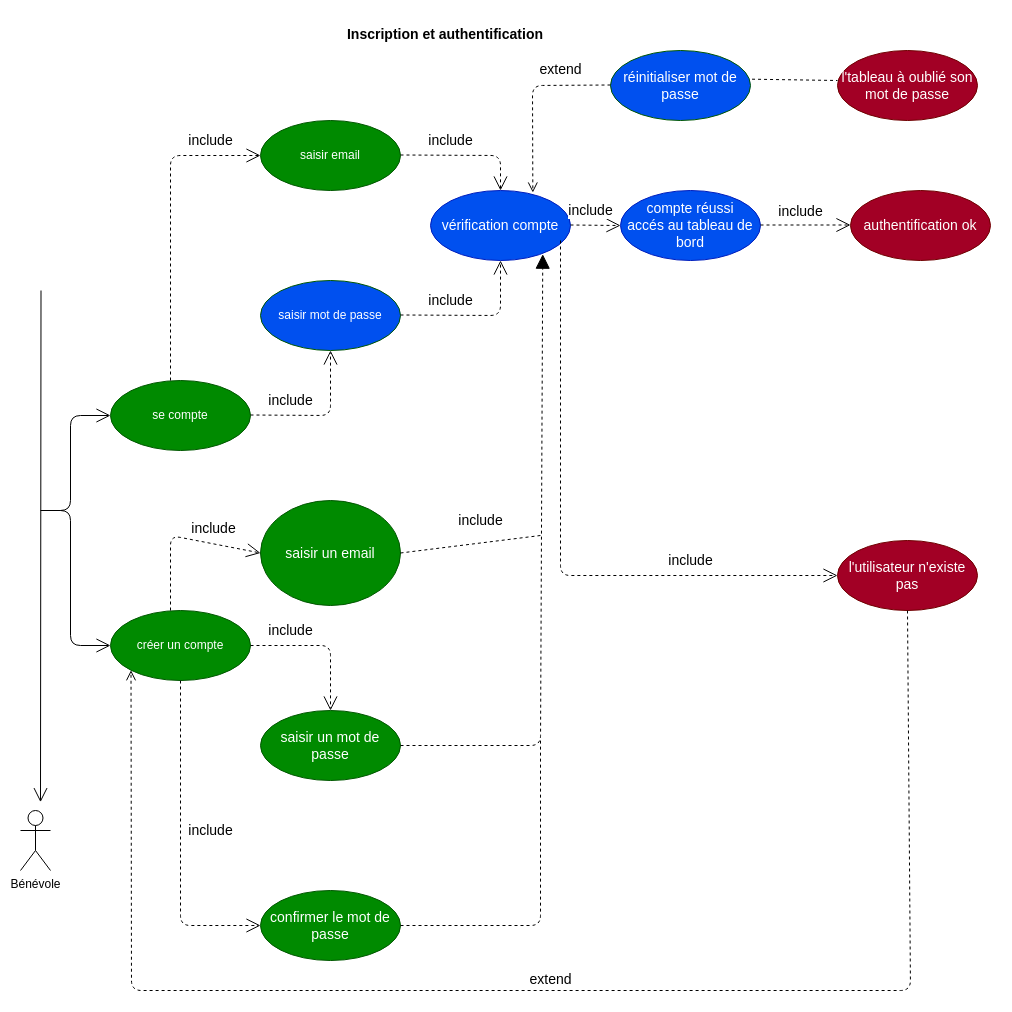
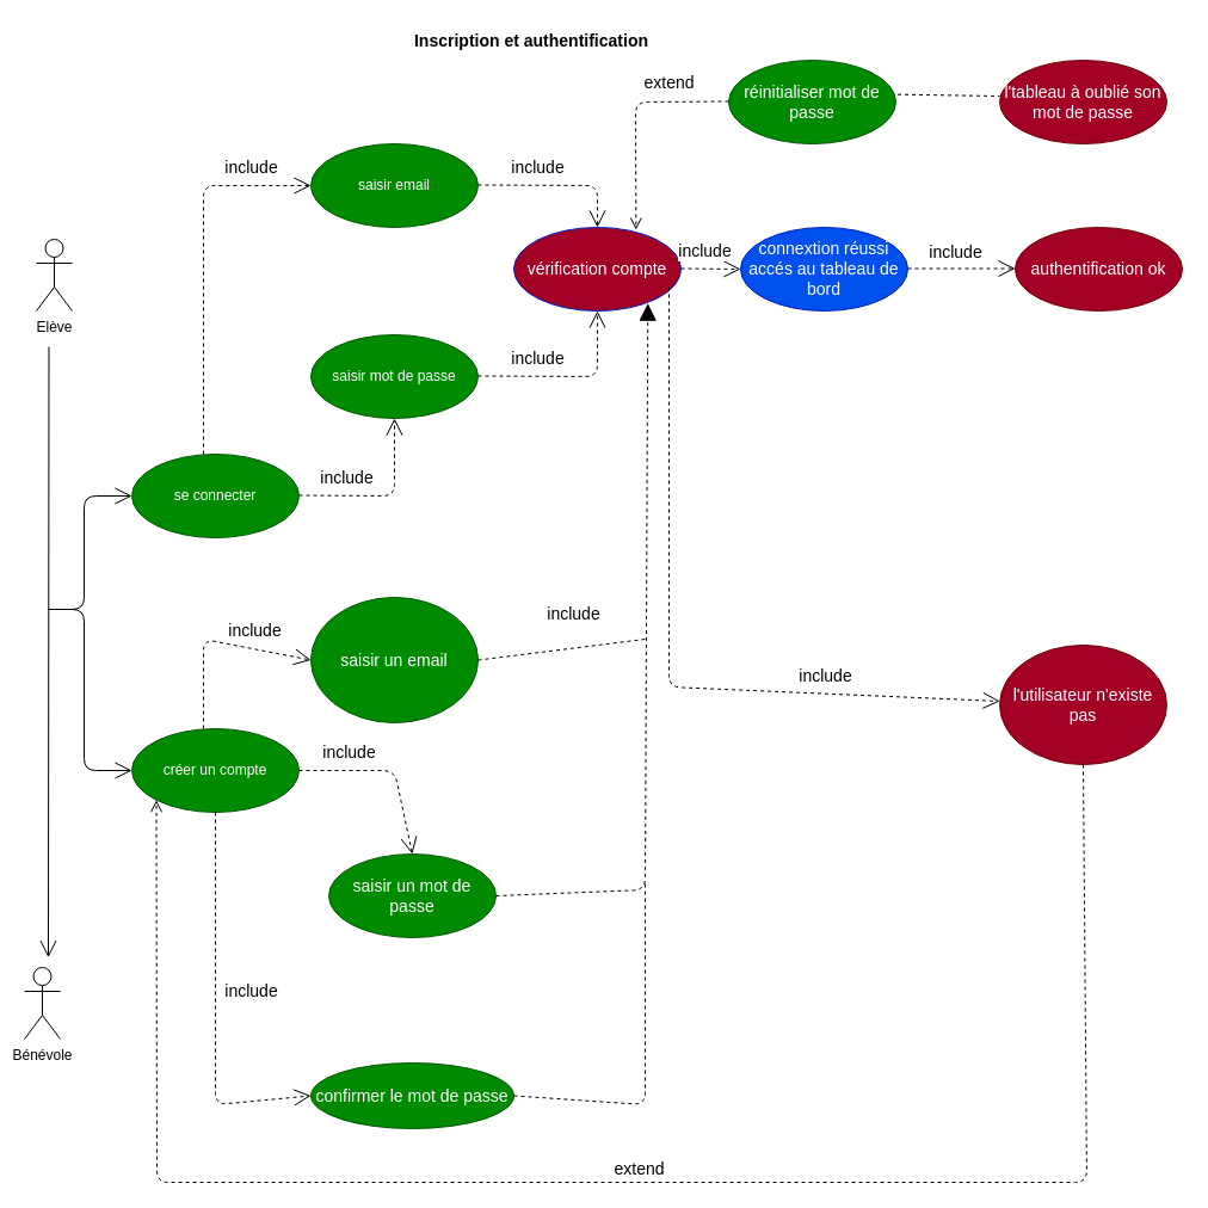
  <mxCell id="0" />
  <mxCell id="1" parent="0" />
  <mxCell id="2" value="Bénévole" style="shape=umlActor;verticalLabelPosition=bottom;verticalAlign=top;html=1;" vertex="1" parent="1"><mxGeometry x="20" y="810" width="30" height="60" as="geometry" /></mxCell>
  <mxCell id="3" value="Inscription et authentification" style="text;align=center;fontStyle=1;verticalAlign=middle;spacingLeft=3;spacingRight=3;strokeColor=none;rotatable=0;points=[[0,0.5],[1,0.5]];portConstraint=eastwest;fontSize=14;" vertex="1" parent="1"><mxGeometry x="410" y="20" width="70" height="26" as="geometry" /></mxCell>
- <mxCell id="4" value="se compte" style="ellipse;whiteSpace=wrap;html=1;fillColor=#008a00;fontColor=#ffffff;strokeColor=#005700;" vertex="1" parent="1"><mxGeometry x="110" y="380" width="140" height="70" as="geometry" /></mxCell>
+ <mxCell id="4" value="se connecter" style="ellipse;whiteSpace=wrap;html=1;fillColor=#008a00;fontColor=#ffffff;strokeColor=#005700;" vertex="1" parent="1"><mxGeometry x="110" y="380" width="140" height="70" as="geometry" /></mxCell>
  <mxCell id="5" value="créer un compte" style="ellipse;whiteSpace=wrap;html=1;fillColor=#008a00;fontColor=#ffffff;strokeColor=#005700;" vertex="1" parent="1"><mxGeometry x="110" y="610" width="140" height="70" as="geometry" /></mxCell>
+ <mxCell id="6" value="Elève" style="shape=umlActor;verticalLabelPosition=bottom;verticalAlign=top;html=1;" vertex="1" parent="1"><mxGeometry x="30" y="200" width="30" height="60" as="geometry" /></mxCell>
  <mxCell id="7" value="" style="endArrow=open;endFill=1;endSize=12;html=1;entryX=0;entryY=0.5;entryDx=0;entryDy=0;startSize=5;" edge="1" parent="1" target="4"><mxGeometry width="160" relative="1" as="geometry"><mxPoint x="50" y="510" as="sourcePoint" /><mxPoint x="200" y="510" as="targetPoint" /><Array as="points"><mxPoint x="70" y="510" /><mxPoint x="70" y="415" /></Array></mxGeometry></mxCell>
  <mxCell id="8" value="" style="endArrow=open;endFill=1;endSize=12;html=1;entryX=0;entryY=0.5;entryDx=0;entryDy=0;" edge="1" parent="1" target="5"><mxGeometry width="160" relative="1" as="geometry"><mxPoint x="40" y="510" as="sourcePoint" /><mxPoint x="190" y="520" as="targetPoint" /><Array as="points"><mxPoint x="70" y="510" /><mxPoint x="70" y="645" /></Array></mxGeometry></mxCell>
  <mxCell id="9" value="" style="endArrow=open;endFill=1;endSize=12;html=1;" edge="1" parent="1"><mxGeometry width="160" relative="1" as="geometry"><mxPoint x="40.5" y="290" as="sourcePoint" /><mxPoint x="40" y="801.667" as="targetPoint" /></mxGeometry></mxCell>
  <mxCell id="10" value="saisir email" style="ellipse;whiteSpace=wrap;html=1;fillColor=#008a00;fontColor=#ffffff;strokeColor=#005700;" vertex="1" parent="1"><mxGeometry x="260" y="120" width="140" height="70" as="geometry" /></mxCell>
- <mxCell id="11" value="saisir mot de passe" style="ellipse;whiteSpace=wrap;html=1;fillColor=#0050ef;fontColor=#ffffff;strokeColor=#005700;" vertex="1" parent="1"><mxGeometry x="260" y="280" width="140" height="70" as="geometry" /></mxCell>
+ <mxCell id="11" value="saisir mot de passe" style="ellipse;whiteSpace=wrap;html=1;fillColor=#008a00;fontColor=#ffffff;strokeColor=#005700;" vertex="1" parent="1"><mxGeometry x="260" y="280" width="140" height="70" as="geometry" /></mxCell>
  <mxCell id="12" value="include" style="endArrow=open;endSize=12;dashed=1;html=1;fontSize=14;entryX=0;entryY=0.5;entryDx=0;entryDy=0;" edge="1" parent="1" target="10"><mxGeometry x="0.682" y="15" width="160" relative="1" as="geometry"><mxPoint x="170" y="380" as="sourcePoint" /><mxPoint x="330" y="380" as="targetPoint" /><Array as="points"><mxPoint x="170" y="155" /></Array><mxPoint as="offset" /></mxGeometry></mxCell>
  <mxCell id="13" value="include" style="endArrow=open;endSize=12;dashed=1;html=1;fontSize=14;entryX=0.5;entryY=1;entryDx=0;entryDy=0;" edge="1" parent="1" target="11"><mxGeometry x="-0.45" y="15" width="160" relative="1" as="geometry"><mxPoint x="250" y="414.5" as="sourcePoint" /><mxPoint x="410" y="414.5" as="targetPoint" /><Array as="points"><mxPoint x="330" y="415" /></Array><mxPoint as="offset" /></mxGeometry></mxCell>
  <mxCell id="14" value="saisir un email" style="ellipse;whiteSpace=wrap;html=1;fontSize=14;fillColor=#008a00;fontColor=#ffffff;strokeColor=#005700;" vertex="1" parent="1"><mxGeometry x="260" y="500" width="140" height="105" as="geometry" /></mxCell>
- <mxCell id="15" value="saisir un mot de passe" style="ellipse;whiteSpace=wrap;html=1;fontSize=14;fillColor=#008a00;fontColor=#ffffff;strokeColor=#005700;" vertex="1" parent="1"><mxGeometry x="260" y="710" width="140" height="70" as="geometry" /></mxCell>
- <mxCell id="16" value="confirmer le mot de passe" style="ellipse;whiteSpace=wrap;html=1;fontSize=14;fillColor=#008a00;fontColor=#ffffff;strokeColor=#005700;" vertex="1" parent="1"><mxGeometry x="260" y="890" width="140" height="70" as="geometry" /></mxCell>
+ <mxCell id="15" value="saisir un mot de passe" style="ellipse;whiteSpace=wrap;html=1;fontSize=14;fillColor=#008a00;fontColor=#ffffff;strokeColor=#005700;" vertex="1" parent="1"><mxGeometry x="275" y="715" width="140" height="70" as="geometry" /></mxCell>
+ <mxCell id="16" value="confirmer le mot de passe" style="ellipse;whiteSpace=wrap;html=1;fontSize=14;fillColor=#008a00;fontColor=#ffffff;strokeColor=#005700;" vertex="1" parent="1"><mxGeometry x="260" y="890" width="170" height="55" as="geometry" /></mxCell>
  <mxCell id="17" value="include" style="endArrow=open;endSize=12;dashed=1;html=1;fontSize=14;entryX=0;entryY=0.5;entryDx=0;entryDy=0;" edge="1" parent="1" target="14"><mxGeometry x="0.394" y="15" width="160" relative="1" as="geometry"><mxPoint x="170" y="610" as="sourcePoint" /><mxPoint x="330" y="610" as="targetPoint" /><Array as="points"><mxPoint x="170" y="535" /></Array><mxPoint as="offset" /></mxGeometry></mxCell>
  <mxCell id="18" value="include" style="endArrow=open;endSize=12;dashed=1;html=1;fontSize=14;entryX=0.5;entryY=0;entryDx=0;entryDy=0;exitX=1;exitY=0.5;exitDx=0;exitDy=0;" edge="1" parent="1" source="5" target="15"><mxGeometry x="-0.448" y="15" width="160" relative="1" as="geometry"><mxPoint x="224" y="670" as="sourcePoint" /><mxPoint x="330" y="680" as="targetPoint" /><Array as="points"><mxPoint x="330" y="645" /></Array><mxPoint as="offset" /></mxGeometry></mxCell>
  <mxCell id="19" value="include" style="endArrow=open;endSize=12;dashed=1;html=1;fontSize=14;entryX=0;entryY=0.5;entryDx=0;entryDy=0;" edge="1" parent="1" target="16"><mxGeometry x="-0.077" y="30" width="160" relative="1" as="geometry"><mxPoint x="180" y="680" as="sourcePoint" /><mxPoint x="340" y="680" as="targetPoint" /><Array as="points"><mxPoint x="180" y="925" /></Array><mxPoint as="offset" /></mxGeometry></mxCell>
- <mxCell id="20" value="vérification compte" style="ellipse;whiteSpace=wrap;html=1;fontSize=14;fillColor=#0050ef;fontColor=#ffffff;strokeColor=#001DBC;" vertex="1" parent="1"><mxGeometry x="430" y="190" width="140" height="70" as="geometry" /></mxCell>
+ <mxCell id="20" value="vérification compte" style="ellipse;whiteSpace=wrap;html=1;fontSize=14;fillColor=#a20025;fontColor=#ffffff;strokeColor=#001DBC;" vertex="1" parent="1"><mxGeometry x="430" y="190" width="140" height="70" as="geometry" /></mxCell>
  <mxCell id="21" value="include" style="endArrow=open;endSize=12;dashed=1;html=1;fontSize=14;entryX=0.5;entryY=0;entryDx=0;entryDy=0;" edge="1" parent="1" target="20"><mxGeometry x="-0.26" y="15" width="160" relative="1" as="geometry"><mxPoint x="400" y="154.5" as="sourcePoint" /><mxPoint x="560" y="154.5" as="targetPoint" /><Array as="points"><mxPoint x="500" y="155" /></Array><mxPoint as="offset" /></mxGeometry></mxCell>
  <mxCell id="22" value="include" style="endArrow=open;endSize=12;dashed=1;html=1;fontSize=14;entryX=0.5;entryY=1;entryDx=0;entryDy=0;" edge="1" parent="1" target="20"><mxGeometry x="-0.356" y="15" width="160" relative="1" as="geometry"><mxPoint x="400" y="314.5" as="sourcePoint" /><mxPoint x="560" y="314.5" as="targetPoint" /><Array as="points"><mxPoint x="500" y="315" /></Array><mxPoint as="offset" /></mxGeometry></mxCell>
  <mxCell id="23" value="l'tableau à oublié son mot de passe" style="ellipse;whiteSpace=wrap;html=1;fontSize=14;fillColor=#a20025;fontColor=#ffffff;strokeColor=#6F0000;" vertex="1" parent="1"><mxGeometry x="837" y="50" width="140" height="70" as="geometry" /></mxCell>
- <mxCell id="24" value="l'utilisateur n'existe pas" style="ellipse;whiteSpace=wrap;html=1;fontSize=14;fillColor=#a20025;fontColor=#ffffff;strokeColor=#6F0000;" vertex="1" parent="1"><mxGeometry x="837" y="540" width="140" height="70" as="geometry" /></mxCell>
+ <mxCell id="24" value="l'utilisateur n'existe pas" style="ellipse;whiteSpace=wrap;html=1;fontSize=14;fillColor=#a20025;fontColor=#ffffff;strokeColor=#6F0000;" vertex="1" parent="1"><mxGeometry x="837" y="540" width="140" height="100" as="geometry" /></mxCell>
  <mxCell id="25" value="authentification ok" style="ellipse;whiteSpace=wrap;html=1;fontSize=14;fillColor=#a20025;fontColor=#ffffff;strokeColor=#6F0000;" vertex="1" parent="1"><mxGeometry x="850" y="190" width="140" height="70" as="geometry" /></mxCell>
- <mxCell id="26" value="réinitialiser mot de passe" style="ellipse;whiteSpace=wrap;html=1;fontSize=14;fillColor=#0050ef;fontColor=#ffffff;strokeColor=#005700;" vertex="1" parent="1"><mxGeometry x="610" y="50" width="140" height="70" as="geometry" /></mxCell>
+ <mxCell id="26" value="réinitialiser mot de passe" style="ellipse;whiteSpace=wrap;html=1;fontSize=14;fillColor=#008a00;fontColor=#ffffff;strokeColor=#005700;" vertex="1" parent="1"><mxGeometry x="610" y="50" width="140" height="70" as="geometry" /></mxCell>
  <mxCell id="27" value="extend" style="html=1;verticalAlign=bottom;endArrow=open;dashed=1;endSize=8;fontSize=14;entryX=0.731;entryY=0.029;entryDx=0;entryDy=0;entryPerimeter=0;" edge="1" parent="1" target="20"><mxGeometry x="-0.46" y="-5" relative="1" as="geometry"><mxPoint x="610" y="84.5" as="sourcePoint" /><mxPoint x="530" y="84.5" as="targetPoint" /><Array as="points"><mxPoint x="532" y="85" /></Array><mxPoint as="offset" /></mxGeometry></mxCell>
- <mxCell id="28" value="compte réussi&lt;br&gt;accés au tableau de bord" style="ellipse;whiteSpace=wrap;html=1;fontSize=14;fillColor=#0050ef;fontColor=#ffffff;strokeColor=#001DBC;" vertex="1" parent="1"><mxGeometry x="620" y="190" width="140" height="70" as="geometry" /></mxCell>
+ <mxCell id="28" value="connextion réussi&lt;br&gt;accés au tableau de bord" style="ellipse;whiteSpace=wrap;html=1;fontSize=14;fillColor=#0050ef;fontColor=#ffffff;strokeColor=#001DBC;" vertex="1" parent="1"><mxGeometry x="620" y="190" width="140" height="70" as="geometry" /></mxCell>
  <mxCell id="29" value="include" style="endArrow=open;endSize=12;dashed=1;html=1;fontSize=14;entryX=0;entryY=0.5;entryDx=0;entryDy=0;" edge="1" parent="1" target="28"><mxGeometry x="-0.206" y="15" width="160" relative="1" as="geometry"><mxPoint x="570" y="224.5" as="sourcePoint" /><mxPoint x="670" y="224.5" as="targetPoint" /><mxPoint as="offset" /></mxGeometry></mxCell>
  <mxCell id="30" value="include" style="endArrow=open;endSize=12;dashed=1;html=1;fontSize=14;" edge="1" parent="1"><mxGeometry x="-0.111" y="15" width="160" relative="1" as="geometry"><mxPoint x="760" y="224.5" as="sourcePoint" /><mxPoint x="850" y="224.5" as="targetPoint" /><mxPoint y="1" as="offset" /></mxGeometry></mxCell>
  <mxCell id="31" value="include" style="endArrow=block;endSize=12;dashed=1;html=1;fontSize=14;exitX=1;exitY=0.5;exitDx=0;exitDy=0;entryX=0.802;entryY=0.91;entryDx=0;entryDy=0;entryPerimeter=0;" edge="1" parent="1" source="15" target="20"><mxGeometry x="0.155" y="61" width="160" relative="1" as="geometry"><mxPoint x="450" y="730" as="sourcePoint" /><mxPoint x="610" y="730" as="targetPoint" /><Array as="points"><mxPoint x="540" y="745" /></Array><mxPoint as="offset" /></mxGeometry></mxCell>
  <mxCell id="32" value="" style="endArrow=none;dashed=1;html=1;fontSize=14;startSize=5;exitX=1;exitY=0.5;exitDx=0;exitDy=0;" edge="1" parent="1" source="16"><mxGeometry width="50" height="50" relative="1" as="geometry"><mxPoint x="500" y="750" as="sourcePoint" /><mxPoint x="540" y="740" as="targetPoint" /><Array as="points"><mxPoint x="540" y="925" /></Array></mxGeometry></mxCell>
  <mxCell id="33" value="" style="endArrow=none;dashed=1;html=1;fontSize=14;startSize=5;exitX=1;exitY=0.5;exitDx=0;exitDy=0;" edge="1" parent="1" source="14"><mxGeometry width="50" height="50" relative="1" as="geometry"><mxPoint x="500" y="590" as="sourcePoint" /><mxPoint x="540" y="535" as="targetPoint" /></mxGeometry></mxCell>
  <mxCell id="34" value="" style="endArrow=none;dashed=1;html=1;fontSize=14;startSize=5;exitX=1.011;exitY=0.41;exitDx=0;exitDy=0;exitPerimeter=0;" edge="1" parent="1" source="26"><mxGeometry width="50" height="50" relative="1" as="geometry"><mxPoint x="760" y="80" as="sourcePoint" /><mxPoint x="837" y="80" as="targetPoint" /></mxGeometry></mxCell>
  <mxCell id="35" value="extend" style="html=1;verticalAlign=bottom;endArrow=open;dashed=1;endSize=8;fontSize=14;entryX=0;entryY=1;entryDx=0;entryDy=0;exitX=0.5;exitY=1;exitDx=0;exitDy=0;" edge="1" parent="1" source="24" target="5"><mxGeometry relative="1" as="geometry"><mxPoint x="837" y="570" as="sourcePoint" /><mxPoint x="110" y="696.667" as="targetPoint" /><Array as="points"><mxPoint x="910" y="990" /><mxPoint x="131" y="990" /></Array></mxGeometry></mxCell>
  <mxCell id="36" value="include" style="endArrow=open;endSize=12;dashed=1;html=1;fontSize=14;" edge="1" parent="1" target="24"><mxGeometry x="0.52" y="15" width="160" relative="1" as="geometry"><mxPoint x="560" y="240" as="sourcePoint" /><mxPoint x="720" y="240" as="targetPoint" /><Array as="points"><mxPoint x="560" y="575" /></Array><mxPoint as="offset" /></mxGeometry></mxCell>
